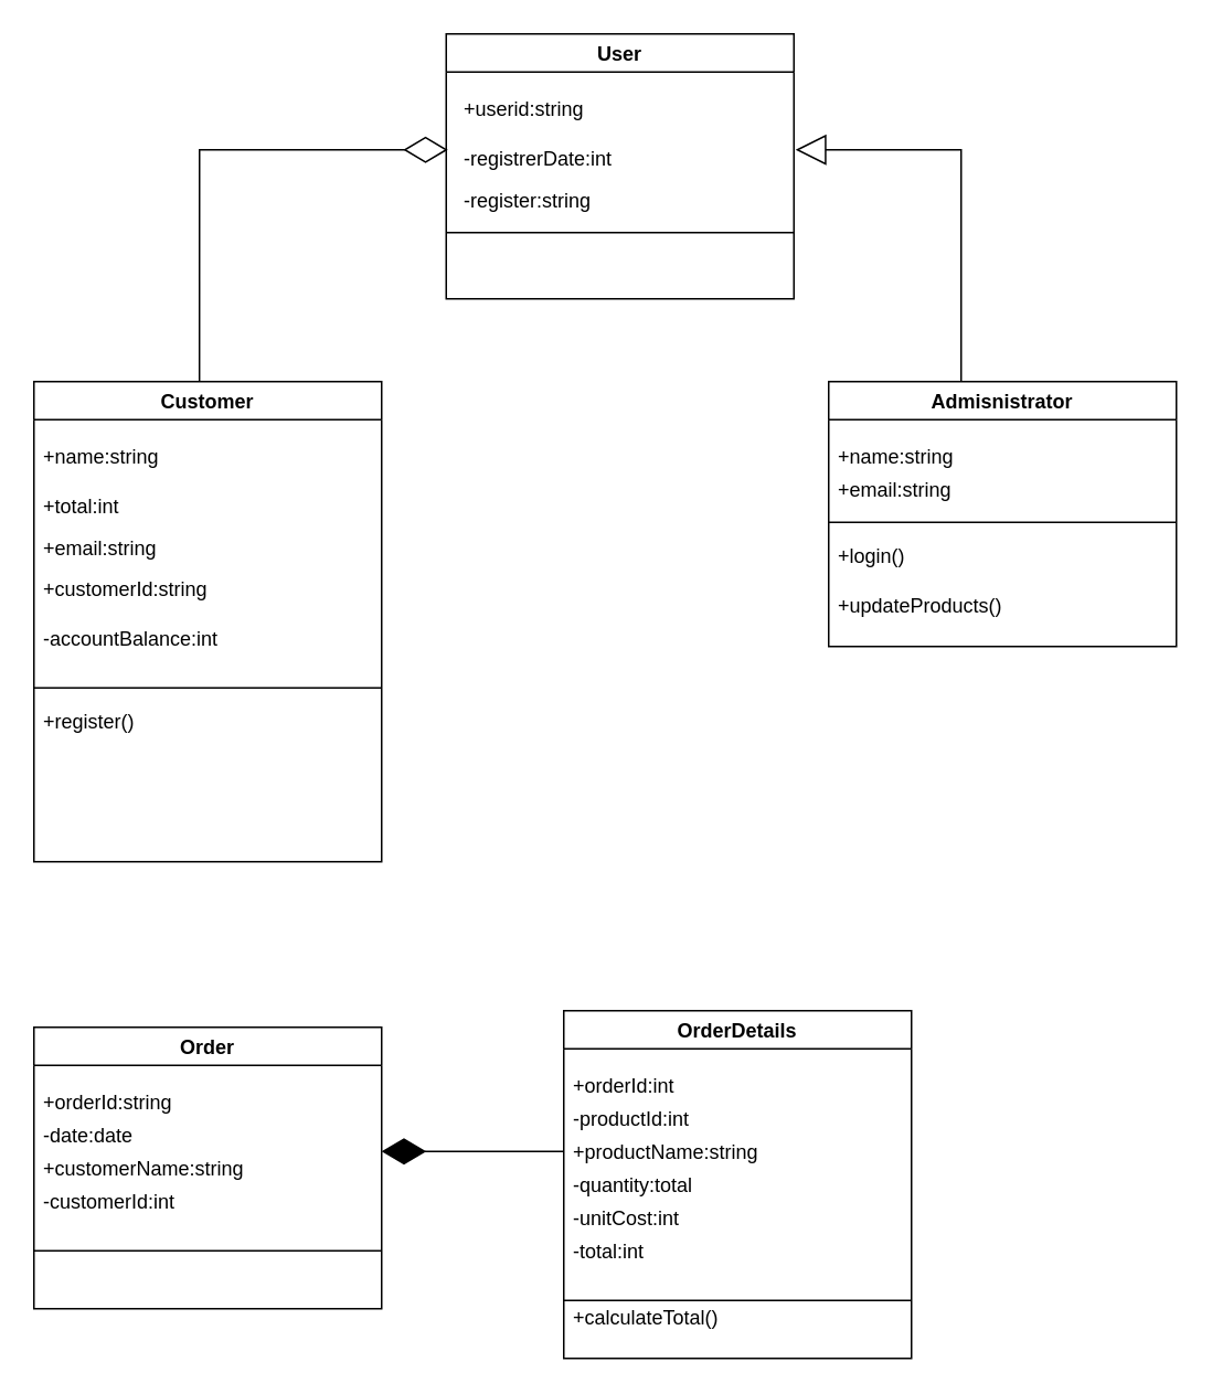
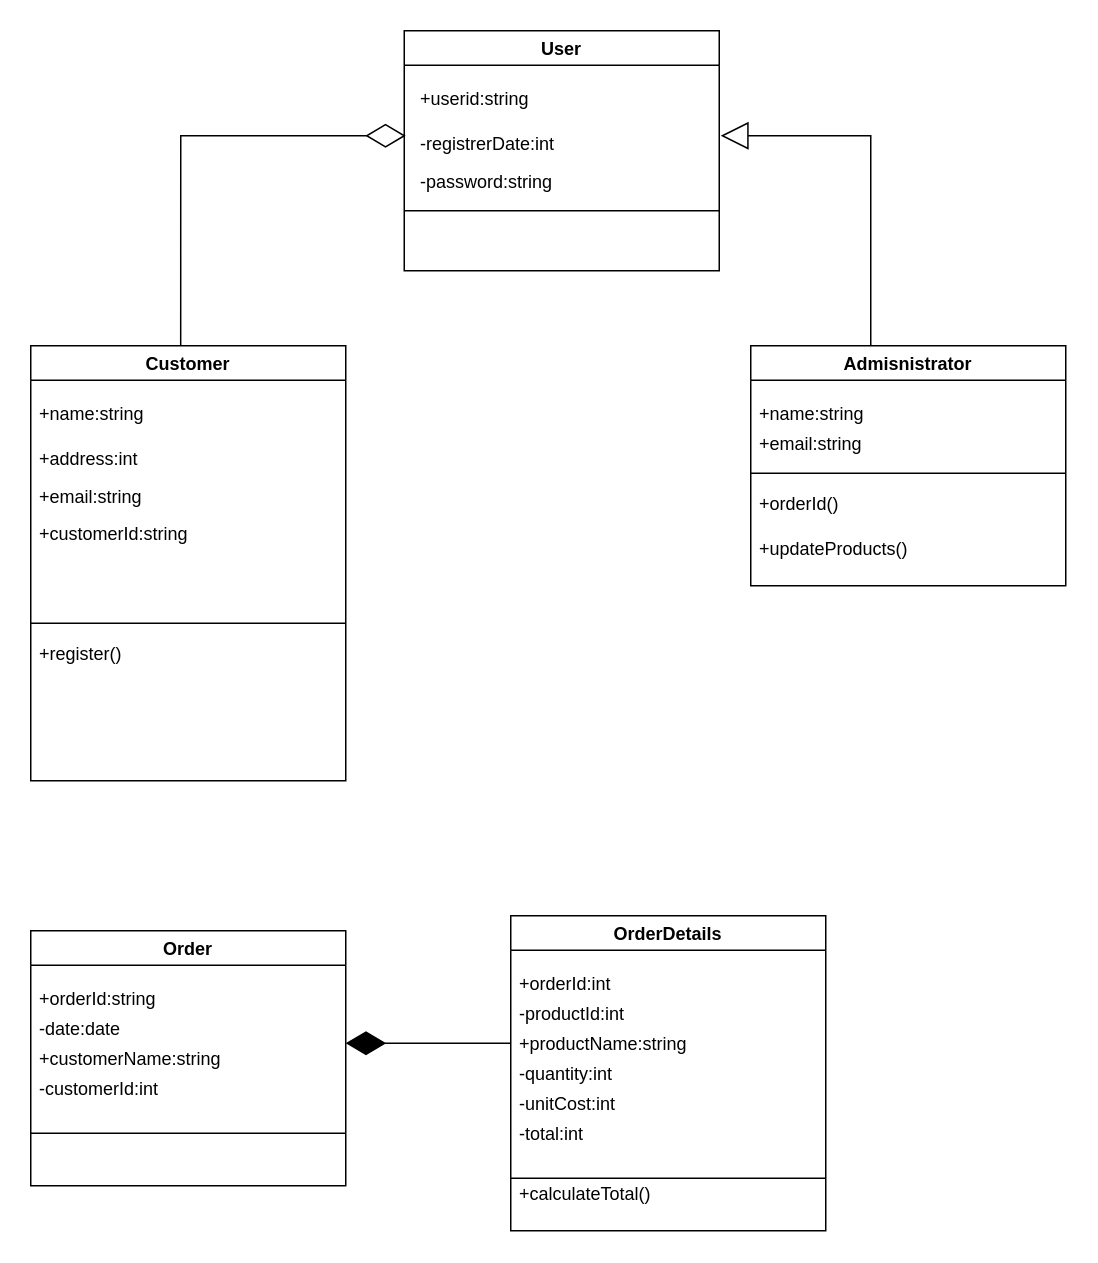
  <mxCell id="0" />
  <mxCell id="1" parent="0" />
  <mxCell id="2" value="Customer" style="swimlane;" vertex="1" parent="1"><mxGeometry x="20" y="230" width="210" height="290" as="geometry" /></mxCell>
  <mxCell id="3" value="+name:string" style="text;strokeColor=none;fillColor=none;align=left;verticalAlign=middle;spacingLeft=4;spacingRight=4;overflow=hidden;points=[[0,0.5],[1,0.5]];portConstraint=eastwest;rotatable=0;" vertex="1" parent="2"><mxGeometry y="30" width="200" height="30" as="geometry" /></mxCell>
- <mxCell id="4" value="+total:int" style="text;strokeColor=none;fillColor=none;align=left;verticalAlign=middle;spacingLeft=4;spacingRight=4;overflow=hidden;points=[[0,0.5],[1,0.5]];portConstraint=eastwest;rotatable=0;" vertex="1" parent="2"><mxGeometry y="60" width="200" height="30" as="geometry" /></mxCell>
+ <mxCell id="4" value="+address:int" style="text;strokeColor=none;fillColor=none;align=left;verticalAlign=middle;spacingLeft=4;spacingRight=4;overflow=hidden;points=[[0,0.5],[1,0.5]];portConstraint=eastwest;rotatable=0;" vertex="1" parent="2"><mxGeometry y="60" width="200" height="30" as="geometry" /></mxCell>
  <mxCell id="5" value="+email:string" style="text;strokeColor=none;fillColor=none;align=left;verticalAlign=middle;spacingLeft=4;spacingRight=4;overflow=hidden;points=[[0,0.5],[1,0.5]];portConstraint=eastwest;rotatable=0;" vertex="1" parent="2"><mxGeometry y="85" width="200" height="30" as="geometry" /></mxCell>
  <mxCell id="6" value="+customerId:string" style="text;strokeColor=none;fillColor=none;align=left;verticalAlign=middle;spacingLeft=4;spacingRight=4;overflow=hidden;points=[[0,0.5],[1,0.5]];portConstraint=eastwest;rotatable=0;" vertex="1" parent="2"><mxGeometry y="110" width="200" height="30" as="geometry" /></mxCell>
- <mxCell id="7" value="-accountBalance:int" style="text;strokeColor=none;fillColor=none;align=left;verticalAlign=middle;spacingLeft=4;spacingRight=4;overflow=hidden;points=[[0,0.5],[1,0.5]];portConstraint=eastwest;rotatable=0;" vertex="1" parent="2"><mxGeometry y="140" width="200" height="30" as="geometry" /></mxCell>
  <mxCell id="8" value="" style="line;strokeWidth=1;html=1;" vertex="1" parent="2"><mxGeometry y="180" width="210" height="10" as="geometry" /></mxCell>
  <mxCell id="9" value="+register()" style="text;strokeColor=none;fillColor=none;align=left;verticalAlign=middle;spacingLeft=4;spacingRight=4;overflow=hidden;points=[[0,0.5],[1,0.5]];portConstraint=eastwest;rotatable=0;" vertex="1" parent="2"><mxGeometry y="190" width="200" height="30" as="geometry" /></mxCell>
  <mxCell id="10" value="User" style="swimlane;" vertex="1" parent="1"><mxGeometry x="269" y="20" width="210" height="160" as="geometry" /></mxCell>
  <mxCell id="11" value="" style="line;strokeWidth=1;html=1;" vertex="1" parent="10"><mxGeometry y="115" width="210" height="10" as="geometry" /></mxCell>
  <mxCell id="12" value="+userid:string" style="text;strokeColor=none;fillColor=none;align=left;verticalAlign=middle;spacingLeft=4;spacingRight=4;overflow=hidden;points=[[0,0.5],[1,0.5]];portConstraint=eastwest;rotatable=0;" vertex="1" parent="10"><mxGeometry x="5" y="30" width="140" height="30" as="geometry" /></mxCell>
  <mxCell id="13" value="-registrerDate:int" style="text;strokeColor=none;fillColor=none;align=left;verticalAlign=middle;spacingLeft=4;spacingRight=4;overflow=hidden;points=[[0,0.5],[1,0.5]];portConstraint=eastwest;rotatable=0;" vertex="1" parent="10"><mxGeometry x="5" y="60" width="140" height="30" as="geometry" /></mxCell>
- <mxCell id="14" value="-register:string" style="text;strokeColor=none;fillColor=none;align=left;verticalAlign=middle;spacingLeft=4;spacingRight=4;overflow=hidden;points=[[0,0.5],[1,0.5]];portConstraint=eastwest;rotatable=0;" vertex="1" parent="10"><mxGeometry x="5" y="85" width="140" height="30" as="geometry" /></mxCell>
+ <mxCell id="14" value="-password:string" style="text;strokeColor=none;fillColor=none;align=left;verticalAlign=middle;spacingLeft=4;spacingRight=4;overflow=hidden;points=[[0,0.5],[1,0.5]];portConstraint=eastwest;rotatable=0;" vertex="1" parent="10"><mxGeometry x="5" y="85" width="140" height="30" as="geometry" /></mxCell>
  <mxCell id="15" value="" style="endArrow=diamondThin;endFill=0;endSize=24;html=1;rounded=0;exitX=0.476;exitY=0;exitDx=0;exitDy=0;exitPerimeter=0;" edge="1" parent="1" source="2"><mxGeometry width="160" relative="1" as="geometry"><mxPoint x="120" y="220" as="sourcePoint" /><mxPoint x="270" y="90" as="targetPoint" /><Array as="points"><mxPoint x="120" y="90" /></Array></mxGeometry></mxCell>
  <mxCell id="16" value="Admisnistrator" style="swimlane;" vertex="1" parent="1"><mxGeometry x="500" y="230" width="210" height="160" as="geometry" /></mxCell>
  <mxCell id="17" value="+name:string" style="text;strokeColor=none;fillColor=none;align=left;verticalAlign=middle;spacingLeft=4;spacingRight=4;overflow=hidden;points=[[0,0.5],[1,0.5]];portConstraint=eastwest;rotatable=0;" vertex="1" parent="16"><mxGeometry y="30" width="200" height="30" as="geometry" /></mxCell>
  <mxCell id="18" value="+email:string" style="text;strokeColor=none;fillColor=none;align=left;verticalAlign=middle;spacingLeft=4;spacingRight=4;overflow=hidden;points=[[0,0.5],[1,0.5]];portConstraint=eastwest;rotatable=0;" vertex="1" parent="16"><mxGeometry y="50" width="200" height="30" as="geometry" /></mxCell>
  <mxCell id="19" value="" style="line;strokeWidth=1;html=1;" vertex="1" parent="16"><mxGeometry y="80" width="210" height="10" as="geometry" /></mxCell>
- <mxCell id="20" value="+login()" style="text;strokeColor=none;fillColor=none;align=left;verticalAlign=middle;spacingLeft=4;spacingRight=4;overflow=hidden;points=[[0,0.5],[1,0.5]];portConstraint=eastwest;rotatable=0;" vertex="1" parent="16"><mxGeometry y="90" width="140" height="30" as="geometry" /></mxCell>
+ <mxCell id="20" value="+orderId()" style="text;strokeColor=none;fillColor=none;align=left;verticalAlign=middle;spacingLeft=4;spacingRight=4;overflow=hidden;points=[[0,0.5],[1,0.5]];portConstraint=eastwest;rotatable=0;" vertex="1" parent="16"><mxGeometry y="90" width="140" height="30" as="geometry" /></mxCell>
  <mxCell id="21" value="+updateProducts()" style="text;strokeColor=none;fillColor=none;align=left;verticalAlign=middle;spacingLeft=4;spacingRight=4;overflow=hidden;points=[[0,0.5],[1,0.5]];portConstraint=eastwest;rotatable=0;" vertex="1" parent="16"><mxGeometry y="120" width="140" height="30" as="geometry" /></mxCell>
  <mxCell id="22" value="" style="endArrow=block;endSize=16;endFill=0;html=1;rounded=0;" edge="1" parent="1"><mxGeometry width="160" relative="1" as="geometry"><mxPoint x="580" y="230" as="sourcePoint" /><mxPoint x="480" y="90" as="targetPoint" /><Array as="points"><mxPoint x="580" y="90" /></Array></mxGeometry></mxCell>
  <mxCell id="23" value="Order" style="swimlane;" vertex="1" parent="1"><mxGeometry x="20" y="620" width="210" height="170" as="geometry" /></mxCell>
  <mxCell id="24" value="+orderId:string" style="text;strokeColor=none;fillColor=none;align=left;verticalAlign=middle;spacingLeft=4;spacingRight=4;overflow=hidden;points=[[0,0.5],[1,0.5]];portConstraint=eastwest;rotatable=0;" vertex="1" parent="23"><mxGeometry y="30" width="200" height="30" as="geometry" /></mxCell>
  <mxCell id="25" value="-date:date" style="text;strokeColor=none;fillColor=none;align=left;verticalAlign=middle;spacingLeft=4;spacingRight=4;overflow=hidden;points=[[0,0.5],[1,0.5]];portConstraint=eastwest;rotatable=0;" vertex="1" parent="23"><mxGeometry y="50" width="200" height="30" as="geometry" /></mxCell>
  <mxCell id="26" value="" style="line;strokeWidth=1;html=1;" vertex="1" parent="23"><mxGeometry y="130" width="210" height="10" as="geometry" /></mxCell>
  <mxCell id="27" value="+customerName:string" style="text;strokeColor=none;fillColor=none;align=left;verticalAlign=middle;spacingLeft=4;spacingRight=4;overflow=hidden;points=[[0,0.5],[1,0.5]];portConstraint=eastwest;rotatable=0;" vertex="1" parent="23"><mxGeometry y="70" width="200" height="30" as="geometry" /></mxCell>
  <mxCell id="28" value="-customerId:int" style="text;strokeColor=none;fillColor=none;align=left;verticalAlign=middle;spacingLeft=4;spacingRight=4;overflow=hidden;points=[[0,0.5],[1,0.5]];portConstraint=eastwest;rotatable=0;" vertex="1" parent="23"><mxGeometry y="90" width="200" height="30" as="geometry" /></mxCell>
  <mxCell id="29" value="OrderDetails" style="swimlane;" vertex="1" parent="1"><mxGeometry x="340" y="610" width="210" height="210" as="geometry" /></mxCell>
  <mxCell id="30" value="+orderId:int" style="text;strokeColor=none;fillColor=none;align=left;verticalAlign=middle;spacingLeft=4;spacingRight=4;overflow=hidden;points=[[0,0.5],[1,0.5]];portConstraint=eastwest;rotatable=0;" vertex="1" parent="29"><mxGeometry y="30" width="200" height="30" as="geometry" /></mxCell>
  <mxCell id="31" value="-productId:int" style="text;strokeColor=none;fillColor=none;align=left;verticalAlign=middle;spacingLeft=4;spacingRight=4;overflow=hidden;points=[[0,0.5],[1,0.5]];portConstraint=eastwest;rotatable=0;" vertex="1" parent="29"><mxGeometry y="50" width="200" height="30" as="geometry" /></mxCell>
  <mxCell id="32" value="" style="line;strokeWidth=1;html=1;" vertex="1" parent="29"><mxGeometry y="170" width="210" height="10" as="geometry" /></mxCell>
  <mxCell id="33" value="+calculateTotal()" style="text;strokeColor=none;fillColor=none;align=left;verticalAlign=middle;spacingLeft=4;spacingRight=4;overflow=hidden;points=[[0,0.5],[1,0.5]];portConstraint=eastwest;rotatable=0;" vertex="1" parent="29"><mxGeometry y="170" width="140" height="30" as="geometry" /></mxCell>
  <mxCell id="34" value="+productName:string" style="text;strokeColor=none;fillColor=none;align=left;verticalAlign=middle;spacingLeft=4;spacingRight=4;overflow=hidden;points=[[0,0.5],[1,0.5]];portConstraint=eastwest;rotatable=0;" vertex="1" parent="29"><mxGeometry y="70" width="200" height="30" as="geometry" /></mxCell>
- <mxCell id="35" value="-quantity:total" style="text;strokeColor=none;fillColor=none;align=left;verticalAlign=middle;spacingLeft=4;spacingRight=4;overflow=hidden;points=[[0,0.5],[1,0.5]];portConstraint=eastwest;rotatable=0;" vertex="1" parent="29"><mxGeometry y="90" width="200" height="30" as="geometry" /></mxCell>
+ <mxCell id="35" value="-quantity:int" style="text;strokeColor=none;fillColor=none;align=left;verticalAlign=middle;spacingLeft=4;spacingRight=4;overflow=hidden;points=[[0,0.5],[1,0.5]];portConstraint=eastwest;rotatable=0;" vertex="1" parent="29"><mxGeometry y="90" width="200" height="30" as="geometry" /></mxCell>
  <mxCell id="36" value="-unitCost:int" style="text;strokeColor=none;fillColor=none;align=left;verticalAlign=middle;spacingLeft=4;spacingRight=4;overflow=hidden;points=[[0,0.5],[1,0.5]];portConstraint=eastwest;rotatable=0;" vertex="1" parent="29"><mxGeometry y="110" width="200" height="30" as="geometry" /></mxCell>
  <mxCell id="37" value="-total:int" style="text;strokeColor=none;fillColor=none;align=left;verticalAlign=middle;spacingLeft=4;spacingRight=4;overflow=hidden;points=[[0,0.5],[1,0.5]];portConstraint=eastwest;rotatable=0;" vertex="1" parent="29"><mxGeometry y="130" width="200" height="30" as="geometry" /></mxCell>
  <mxCell id="38" value="" style="endArrow=diamondThin;endFill=1;endSize=24;html=1;rounded=0;exitX=0;exitY=0.5;exitDx=0;exitDy=0;" edge="1" parent="1" source="34"><mxGeometry width="160" relative="1" as="geometry"><mxPoint x="320" y="680" as="sourcePoint" /><mxPoint x="230" y="695" as="targetPoint" /></mxGeometry></mxCell>
